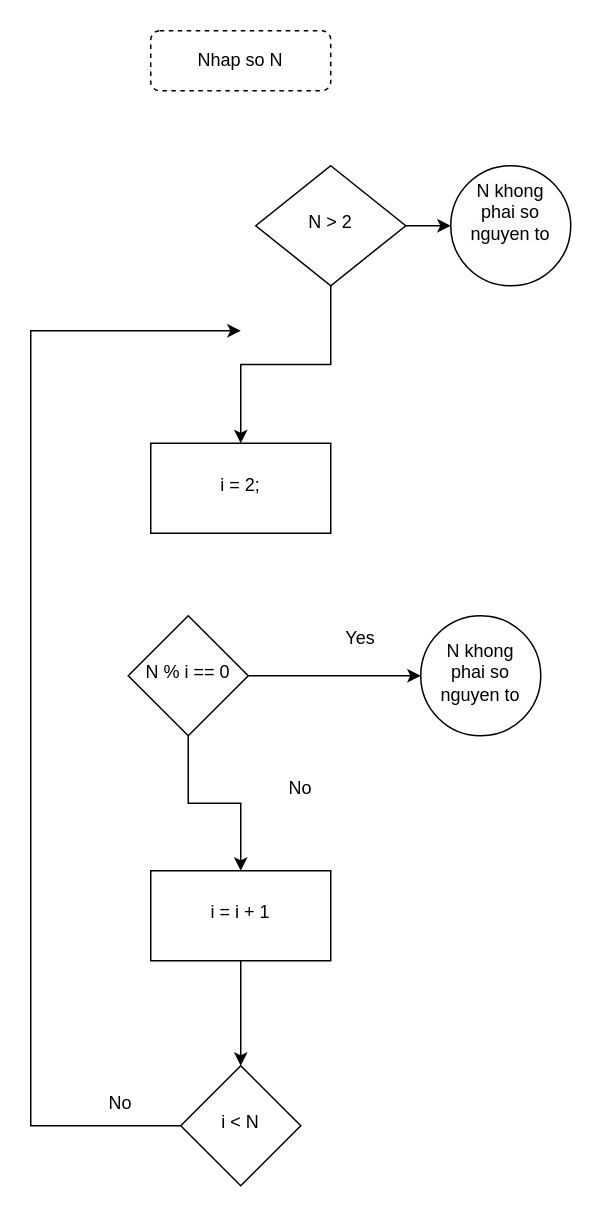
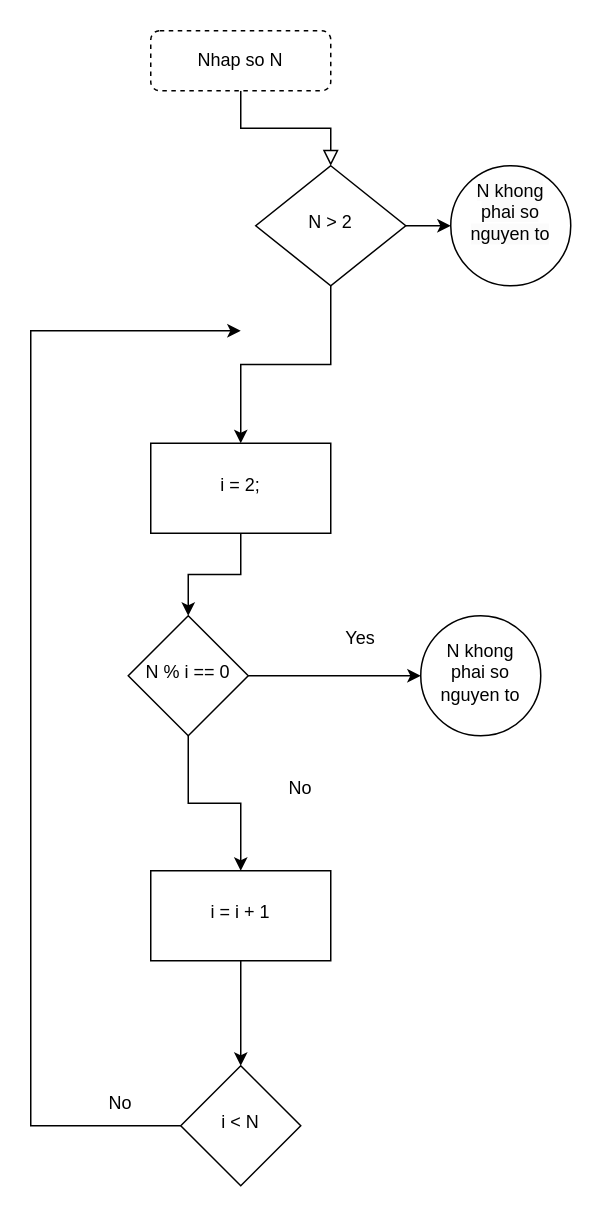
  <mxCell id="0" />
  <mxCell id="1" parent="0" />
+ <mxCell id="2" value="" style="rounded=0;html=1;jettySize=auto;orthogonalLoop=1;fontSize=11;endArrow=block;endFill=0;endSize=8;strokeWidth=1;shadow=0;labelBackgroundColor=none;edgeStyle=orthogonalEdgeStyle;" edge="1" parent="1" source="3" target="6"><mxGeometry relative="1" as="geometry" /></mxCell>
  <mxCell id="3" value="Nhap so N" style="rounded=1;whiteSpace=wrap;html=1;fontSize=12;glass=0;strokeWidth=1;shadow=0;dashed=1;" vertex="1" parent="1"><mxGeometry x="100" y="20" width="120" height="40" as="geometry" /></mxCell>
  <mxCell id="4" value="" style="edgeStyle=orthogonalEdgeStyle;rounded=0;orthogonalLoop=1;jettySize=auto;html=1;" edge="1" parent="1" source="6" target="8"><mxGeometry relative="1" as="geometry" /></mxCell>
  <mxCell id="5" value="" style="edgeStyle=orthogonalEdgeStyle;rounded=0;orthogonalLoop=1;jettySize=auto;html=1;" edge="1" parent="1" source="6" target="13"><mxGeometry relative="1" as="geometry" /></mxCell>
  <mxCell id="6" value="N &amp;gt; 2" style="rhombus;whiteSpace=wrap;html=1;shadow=0;fontFamily=Helvetica;fontSize=12;align=center;strokeWidth=1;spacing=6;spacingTop=-4;" vertex="1" parent="1"><mxGeometry x="170" y="110" width="100" height="80" as="geometry" /></mxCell>
+ <mxCell id="7" value="" style="edgeStyle=orthogonalEdgeStyle;rounded=0;orthogonalLoop=1;jettySize=auto;html=1;" edge="1" parent="1" source="8" target="11"><mxGeometry relative="1" as="geometry" /></mxCell>
  <mxCell id="8" value="i = 2;" style="whiteSpace=wrap;html=1;shadow=0;strokeWidth=1;spacing=6;spacingTop=-4;" vertex="1" parent="1"><mxGeometry x="100" y="295" width="120" height="60" as="geometry" /></mxCell>
  <mxCell id="9" value="" style="edgeStyle=orthogonalEdgeStyle;rounded=0;orthogonalLoop=1;jettySize=auto;html=1;" edge="1" parent="1" source="11" target="12"><mxGeometry relative="1" as="geometry" /></mxCell>
  <mxCell id="10" value="" style="edgeStyle=orthogonalEdgeStyle;rounded=0;orthogonalLoop=1;jettySize=auto;html=1;" edge="1" parent="1" source="11" target="15"><mxGeometry relative="1" as="geometry" /></mxCell>
  <mxCell id="11" value="N % i == 0" style="rhombus;whiteSpace=wrap;html=1;shadow=0;strokeWidth=1;spacing=6;spacingTop=-4;" vertex="1" parent="1"><mxGeometry x="85" y="410" width="80" height="80" as="geometry" /></mxCell>
  <mxCell id="12" value="N khong phai so nguyen to" style="ellipse;whiteSpace=wrap;html=1;shadow=0;strokeWidth=1;spacing=6;spacingTop=-4;" vertex="1" parent="1"><mxGeometry x="280" y="410" width="80" height="80" as="geometry" /></mxCell>
  <mxCell id="13" value="&#10;&lt;span style=&quot;color: rgb(0, 0, 0); font-family: Helvetica; font-size: 12px; font-style: normal; font-variant-ligatures: normal; font-variant-caps: normal; font-weight: 400; letter-spacing: normal; orphans: 2; text-align: center; text-indent: 0px; text-transform: none; widows: 2; word-spacing: 0px; -webkit-text-stroke-width: 0px; white-space: normal; background-color: rgb(251, 251, 251); text-decoration-thickness: initial; text-decoration-style: initial; text-decoration-color: initial; display: inline !important; float: none;&quot;&gt;N khong phai so nguyen to&lt;/span&gt;&#10;&#10;" style="ellipse;whiteSpace=wrap;html=1;shadow=0;strokeWidth=1;spacing=6;spacingTop=-4;" vertex="1" parent="1"><mxGeometry x="300" y="110" width="80" height="80" as="geometry" /></mxCell>
  <mxCell id="14" value="" style="edgeStyle=orthogonalEdgeStyle;rounded=0;orthogonalLoop=1;jettySize=auto;html=1;" edge="1" parent="1" source="15" target="16"><mxGeometry relative="1" as="geometry" /></mxCell>
  <mxCell id="15" value="i = i + 1" style="whiteSpace=wrap;html=1;shadow=0;strokeWidth=1;spacing=6;spacingTop=-4;" vertex="1" parent="1"><mxGeometry x="100" y="580" width="120" height="60" as="geometry" /></mxCell>
  <mxCell id="16" value="i &amp;lt; N" style="rhombus;whiteSpace=wrap;html=1;shadow=0;strokeWidth=1;spacing=6;spacingTop=-4;" vertex="1" parent="1"><mxGeometry x="120" y="710" width="80" height="80" as="geometry" /></mxCell>
  <mxCell id="17" value="" style="endArrow=classic;html=1;rounded=0;" edge="1" parent="1"><mxGeometry width="50" height="50" relative="1" as="geometry"><mxPoint x="120" y="750" as="sourcePoint" /><mxPoint x="160" y="220" as="targetPoint" /><Array as="points"><mxPoint x="20" y="750" /><mxPoint x="20" y="220" /></Array></mxGeometry></mxCell>
  <mxCell id="18" value="No" style="text;html=1;align=center;verticalAlign=middle;whiteSpace=wrap;rounded=0;" vertex="1" parent="1"><mxGeometry x="170" y="510" width="60" height="30" as="geometry" /></mxCell>
  <mxCell id="19" value="No" style="text;html=1;align=center;verticalAlign=middle;whiteSpace=wrap;rounded=0;" vertex="1" parent="1"><mxGeometry x="50" y="720" width="60" height="30" as="geometry" /></mxCell>
  <mxCell id="20" value="Yes" style="text;html=1;align=center;verticalAlign=middle;whiteSpace=wrap;rounded=0;" vertex="1" parent="1"><mxGeometry x="210" y="410" width="60" height="30" as="geometry" /></mxCell>
